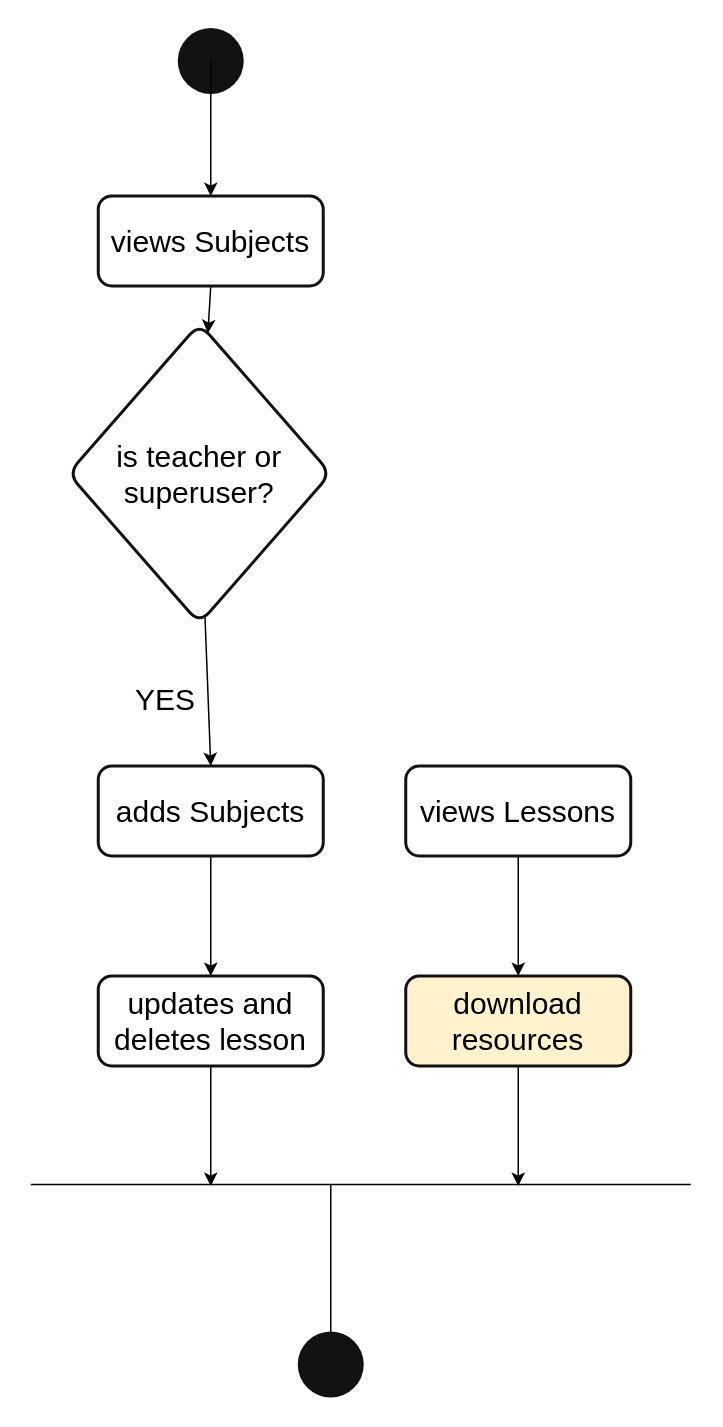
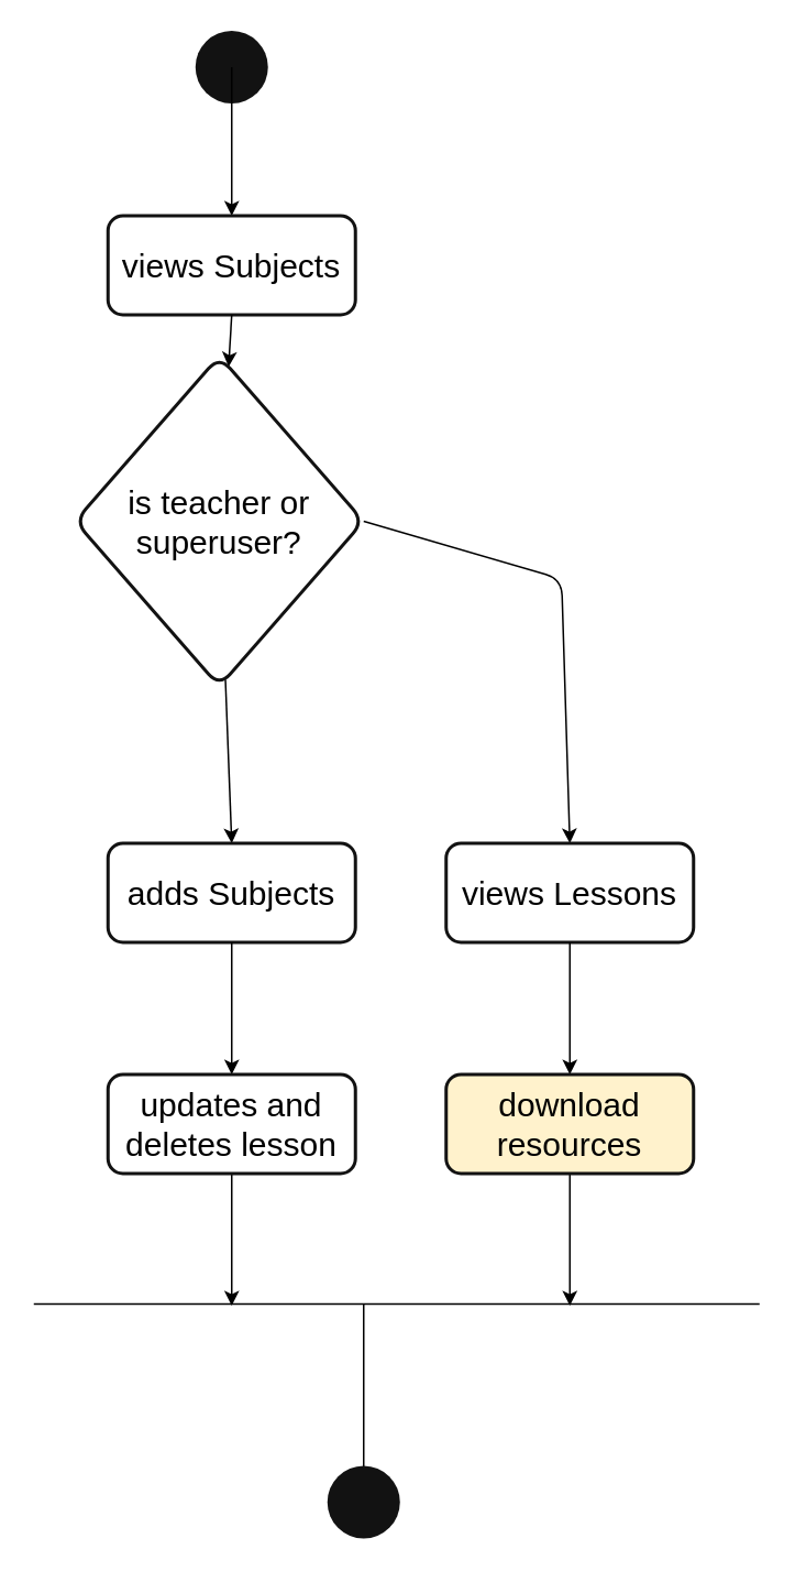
  <mxCell id="0" />
  <mxCell id="1" parent="0" />
  <mxCell id="2" value="" style="shape=waypoint;sketch=0;fillStyle=solid;size=6;pointerEvents=1;points=[];fillColor=none;resizable=0;rotatable=0;perimeter=centerPerimeter;snapToPoint=1;strokeWidth=20;strokeColor=#121212;" vertex="1" parent="1"><mxGeometry x="120" y="20" width="40" height="40" as="geometry" /></mxCell>
  <mxCell id="3" value="" style="endArrow=classic;html=1;exitX=0.434;exitY=0.621;exitDx=0;exitDy=0;exitPerimeter=0;" edge="1" parent="1" source="2"><mxGeometry width="50" height="50" relative="1" as="geometry"><mxPoint x="150" y="60" as="sourcePoint" /><mxPoint x="140" y="130" as="targetPoint" /></mxGeometry></mxCell>
  <mxCell id="4" value="&lt;p style=&quot;font-size: 20px&quot;&gt;views Subjects&lt;/p&gt;" style="rounded=1;whiteSpace=wrap;html=1;strokeColor=#121212;strokeWidth=2;" vertex="1" parent="1"><mxGeometry x="65" y="130" width="150" height="60" as="geometry" /></mxCell>
  <mxCell id="5" value="" style="edgeStyle=none;html=1;fontSize=20;" edge="1" parent="1" target="7"><mxGeometry relative="1" as="geometry"><mxPoint x="140" y="190" as="sourcePoint" /></mxGeometry></mxCell>
  <mxCell id="6" value="" style="edgeStyle=none;html=1;fontSize=20;" edge="1" parent="1" source="7"><mxGeometry relative="1" as="geometry"><mxPoint x="140" y="510" as="targetPoint" /></mxGeometry></mxCell>
  <mxCell id="7" value="&lt;span style=&quot;font-size: 20px&quot;&gt;is teacher or superuser?&lt;/span&gt;" style="rhombus;whiteSpace=wrap;html=1;strokeColor=#121212;rounded=1;strokeWidth=2;" vertex="1" parent="1"><mxGeometry x="45" y="215" width="175" height="200" as="geometry" /></mxCell>
  <mxCell id="8" value="&lt;p style=&quot;font-size: 20px&quot;&gt;adds Subjects&lt;/p&gt;" style="rounded=1;whiteSpace=wrap;html=1;strokeColor=#121212;strokeWidth=2;" vertex="1" parent="1"><mxGeometry x="65" y="510" width="150" height="60" as="geometry" /></mxCell>
+ <mxCell id="9" value="" style="endArrow=classic;html=1;fontSize=20;exitX=1;exitY=0.5;exitDx=0;exitDy=0;entryX=0.5;entryY=0;entryDx=0;entryDy=0;" edge="1" parent="1" source="7" target="15"><mxGeometry width="50" height="50" relative="1" as="geometry"><mxPoint x="390" y="410" as="sourcePoint" /><mxPoint x="340" y="560" as="targetPoint" /><Array as="points"><mxPoint x="340" y="350" /></Array></mxGeometry></mxCell>
  <mxCell id="10" value="" style="endArrow=classic;html=1;fontSize=20;exitX=0.5;exitY=1;exitDx=0;exitDy=0;" edge="1" parent="1" source="8"><mxGeometry width="50" height="50" relative="1" as="geometry"><mxPoint x="390" y="650" as="sourcePoint" /><mxPoint x="140" y="650" as="targetPoint" /></mxGeometry></mxCell>
  <mxCell id="11" value="" style="endArrow=none;html=1;fontSize=20;" edge="1" parent="1"><mxGeometry width="50" height="50" relative="1" as="geometry"><mxPoint x="20" y="789" as="sourcePoint" /><mxPoint x="460" y="789" as="targetPoint" /></mxGeometry></mxCell>
  <mxCell id="12" value="" style="endArrow=classic;html=1;fontSize=20;" edge="1" parent="1"><mxGeometry width="50" height="50" relative="1" as="geometry"><mxPoint x="220" y="789" as="sourcePoint" /><mxPoint x="220" y="909" as="targetPoint" /></mxGeometry></mxCell>
  <mxCell id="13" value="" style="shape=waypoint;sketch=0;fillStyle=solid;size=6;pointerEvents=1;points=[];fillColor=none;resizable=0;rotatable=0;perimeter=centerPerimeter;snapToPoint=1;strokeWidth=20;strokeColor=#121212;" vertex="1" parent="1"><mxGeometry x="200" y="889" width="40" height="40" as="geometry" /></mxCell>
- <mxCell id="14" value="YES" style="text;html=1;strokeColor=none;fillColor=none;align=center;verticalAlign=middle;whiteSpace=wrap;rounded=0;fontSize=20;" vertex="1" parent="1"><mxGeometry x="80" y="450" width="60" height="30" as="geometry" /></mxCell>
  <mxCell id="15" value="&lt;p style=&quot;font-size: 20px&quot;&gt;views Lessons&lt;/p&gt;" style="rounded=1;whiteSpace=wrap;html=1;strokeColor=#121212;strokeWidth=2;" vertex="1" parent="1"><mxGeometry x="270" y="510" width="150" height="60" as="geometry" /></mxCell>
  <mxCell id="16" value="" style="endArrow=classic;html=1;fontSize=20;exitX=0.5;exitY=1;exitDx=0;exitDy=0;" edge="1" parent="1" source="15"><mxGeometry width="50" height="50" relative="1" as="geometry"><mxPoint x="270" y="600" as="sourcePoint" /><mxPoint x="345" y="650" as="targetPoint" /></mxGeometry></mxCell>
  <mxCell id="17" style="edgeStyle=none;html=1;fontSize=20;" edge="1" parent="1" source="18"><mxGeometry relative="1" as="geometry"><mxPoint x="140" y="790" as="targetPoint" /></mxGeometry></mxCell>
  <mxCell id="18" value="&lt;p style=&quot;font-size: 20px&quot;&gt;updates and deletes lesson&lt;/p&gt;" style="rounded=1;whiteSpace=wrap;html=1;strokeColor=#121212;strokeWidth=2;" vertex="1" parent="1"><mxGeometry x="65" y="650" width="150" height="60" as="geometry" /></mxCell>
  <mxCell id="19" style="edgeStyle=none;html=1;fontSize=20;" edge="1" parent="1" source="20"><mxGeometry relative="1" as="geometry"><mxPoint x="345" y="790" as="targetPoint" /></mxGeometry></mxCell>
  <mxCell id="20" value="&lt;p style=&quot;font-size: 20px&quot;&gt;download resources&lt;/p&gt;" style="rounded=1;whiteSpace=wrap;html=1;strokeColor=#121212;strokeWidth=2;fillColor=#fff2cc;" vertex="1" parent="1"><mxGeometry x="270" y="650" width="150" height="60" as="geometry" /></mxCell>
